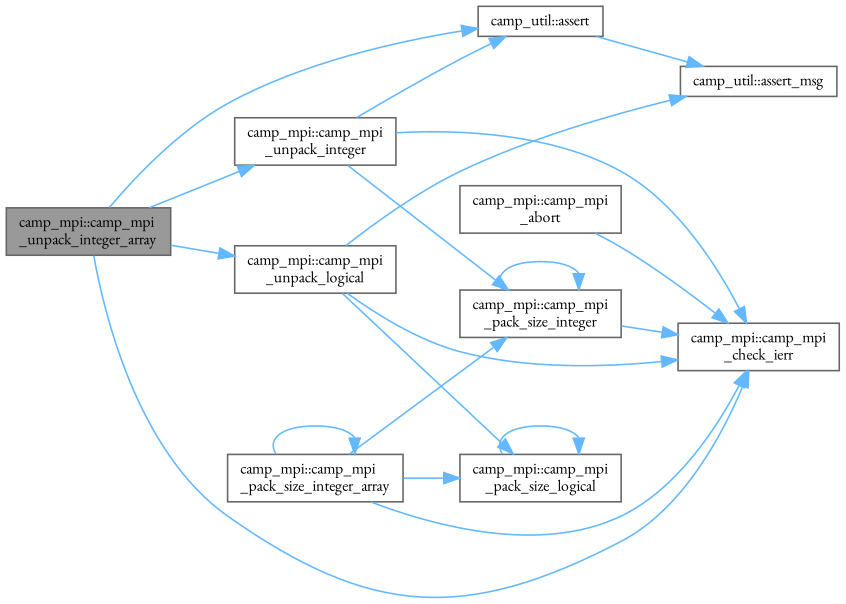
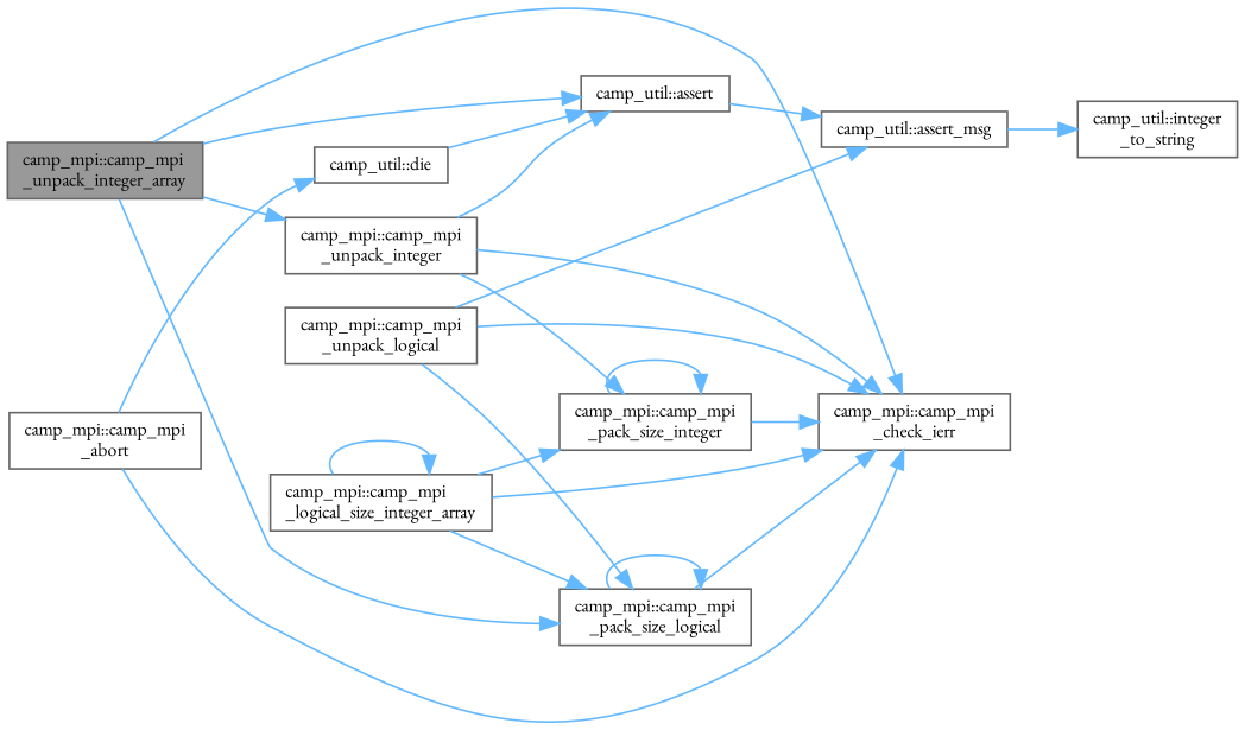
  digraph {
    fontname="EB Garamond"
    rankdir=LR
    node [color=grey40 fillcolor=white fontname="EB Garamond" fontsize=10 shape=box style=filled]
    edge [color=steelblue1 fontname="EB Garamond" fontsize=10 labelfontname=Helvetica labelfontsize=10 style=solid]
    n1 [color=gray40 fillcolor=grey60 fontcolor=black height=0.2 label="camp_mpi::camp_mpi\l_unpack_integer_array" width=0.4]
    n2 [height=0.2 label="camp_util::assert" width=0.4]
    n3 [height=0.2 label="camp_mpi::camp_mpi\l_check_ierr" width=0.4]
    n4 [height=0.2 label="camp_mpi::camp_mpi\l_unpack_integer" width=0.4]
    n5 [height=0.2 label="camp_mpi::camp_mpi\l_unpack_logical" width=0.4]
    n6 [height=0.2 label="camp_util::assert_msg" width=0.4]
-   n7 [height=0.2 label="camp_mpi::camp_mpi\l_pack_size_integer_array" width=0.4]
+   n7 [height=0.2 label="camp_mpi::camp_mpi\l_logical_size_integer_array" width=0.4]
    n8 [height=0.2 label="camp_mpi::camp_mpi\l_pack_size_integer" width=0.4]
    n9 [height=0.2 label="camp_mpi::camp_mpi\l_pack_size_logical" width=0.4]
+   n10 [height=0.2 label="camp_util::integer\l_to_string" width=0.4]
    n11 [height=0.2 label="camp_mpi::camp_mpi\l_abort" width=0.4]
+   n12 [height=0.2 label="camp_util::die" width=0.4]
    n1 -> n2
    n1 -> n3
    n1 -> n4
-   n1 -> n5
+   n1 -> n9
    n2 -> n6
    n4 -> n2
    n4 -> n3
    n4 -> n8
    n5 -> n3
    n5 -> n6
    n5 -> n9
+   n6 -> n10
    n7 -> n3
    n7 -> n7
    n7 -> n8
    n7 -> n9
    n8 -> n3
    n8 -> n8
+   n9 -> n3
    n9 -> n9
    n11 -> n3
+   n11 -> n12
+   n12 -> n2
  }
